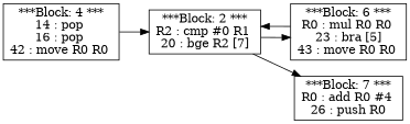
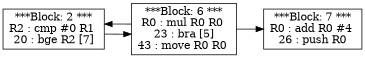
  digraph {
    rankdir=LR
    node [shape=record]
-   n1 [label="***Block: 4 ***\n14 : pop \n16 : pop \n42 : move R0 R0 \n"]
    n2 [label="***Block: 2 ***\nR2 : cmp #0 R1 \n20 : bge R2 [7]\n"]
    n3 [label="***Block: 6 ***\nR0 : mul R0 R0 \n23 : bra [5]\n43 : move R0 R0 \n"]
    n4 [label="***Block: 7 ***\nR0 : add R0 #4 \n26 : push R0\n"]
-   n1 -> n2
    n2 -> n3
-   n2 -> n4
+   n3 -> n4
    n3 -> n2
  }
